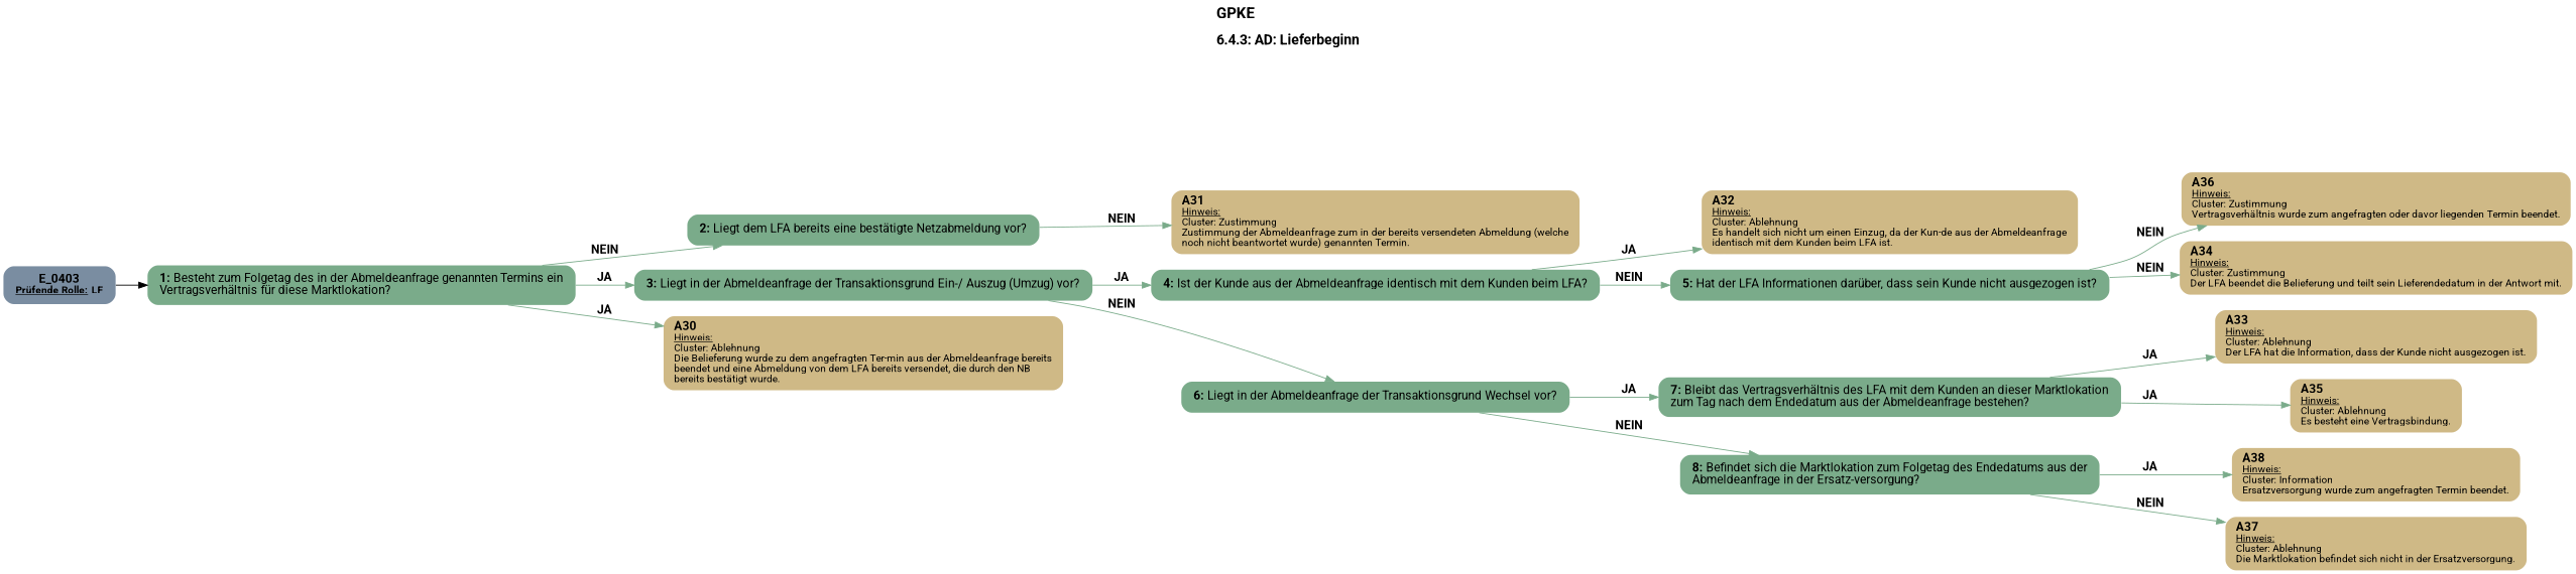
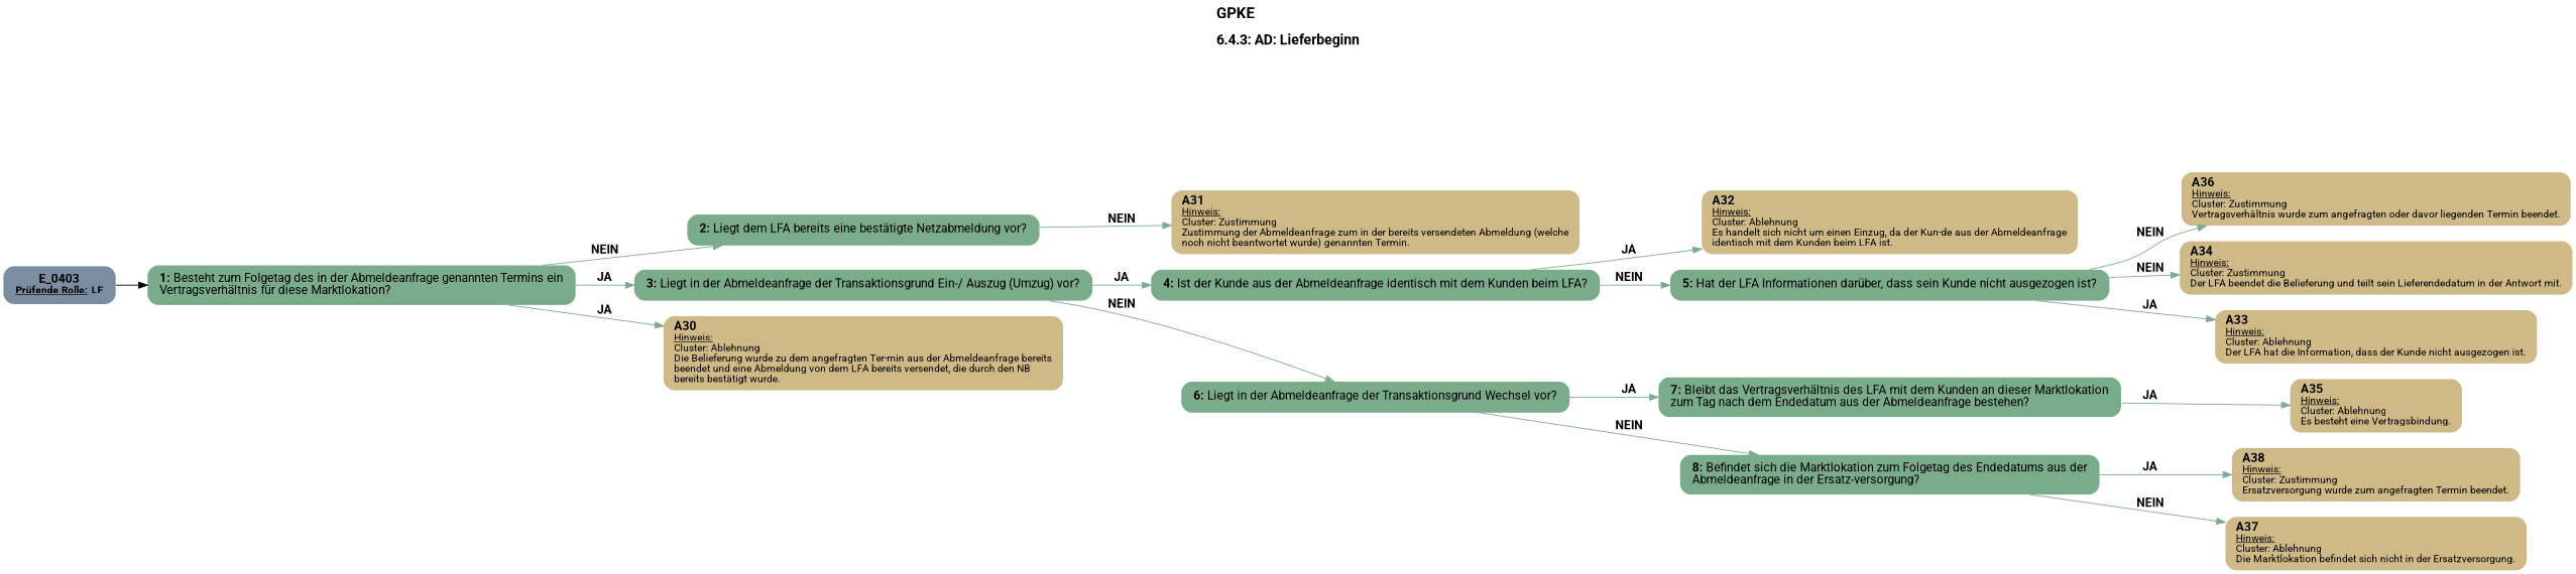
  digraph {
    concentrate=true
    fontname="Roboto, sans-serif"
    label=<<B><FONT POINT-SIZE="18">GPKE</FONT></B><BR align="left"/><BR/><B><FONT POINT-SIZE="16">6.4.3: AD: Lieferbeginn</FONT></B><BR align="left"/><BR/><BR/><BR/>>
    labelloc=t
    pack=true
    packmode=array
    rankdir=LR
    node [fillcolor="#cfb986" fontname="Roboto, sans-serif" margin="0.2,0.12" penwidth=0.0 shape=box style="filled,rounded"]
    edge [color="#7aab8a" fontname="Roboto, sans-serif"]
    n1 [fillcolor="#7a8da1" label=<<B>E_0403</B><BR align="center"/><FONT point-size="12"><B><U>Prüfende Rolle:</U> LF</B></FONT><BR align="center"/>>]
    n2 [fillcolor="#7aab8a" label=<<B>1: </B>Besteht zum Folgetag des in der Abmeldeanfrage genannten Termins ein<BR align="left"/>Vertragsverhältnis für diese Marktlokation?<BR align="left"/>>]
    n3 [fillcolor="#7aab8a" label=<<B>2: </B>Liegt dem LFA bereits eine bestätigte Netzabmeldung vor?<BR align="left"/>>]
    n4 [fillcolor="#7aab8a" label=<<B>3: </B>Liegt in der Abmeldeanfrage der Transaktionsgrund Ein-/ Auszug (Umzug) vor?<BR align="left"/>>]
    n5 [label=<<B>A30</B><BR align="left"/><FONT point-size="12"><U>Hinweis:</U><BR align="left"/>Cluster: Ablehnung<BR align="left"/>Die Belieferung wurde zu dem angefragten Ter-min aus der Abmeldeanfrage bereits<BR align="left"/>beendet und eine Abmeldung von dem LFA bereits versendet, die durch den NB<BR align="left"/>bereits bestätigt wurde.<BR align="left"/></FONT>> margin="0.17,0.08"]
    n6 [label=<<B>A31</B><BR align="left"/><FONT point-size="12"><U>Hinweis:</U><BR align="left"/>Cluster: Zustimmung<BR align="left"/>Zustimmung der Abmeldeanfrage zum in der bereits versendeten Abmeldung (welche<BR align="left"/>noch nicht beantwortet wurde) genannten Termin.<BR align="left"/></FONT>> margin="0.17,0.08"]
    n7 [fillcolor="#7aab8a" label=<<B>4: </B>Ist der Kunde aus der Abmeldeanfrage identisch mit dem Kunden beim LFA?<BR align="left"/>>]
    n8 [fillcolor="#7aab8a" label=<<B>6: </B>Liegt in der Abmeldeanfrage der Transaktionsgrund Wechsel vor?<BR align="left"/>>]
    n9 [label=<<B>A32</B><BR align="left"/><FONT point-size="12"><U>Hinweis:</U><BR align="left"/>Cluster: Ablehnung<BR align="left"/>Es handelt sich nicht um einen Einzug, da der Kun-de aus der Abmeldeanfrage<BR align="left"/>identisch mit dem Kunden beim LFA ist.<BR align="left"/></FONT>> margin="0.17,0.08"]
    n10 [fillcolor="#7aab8a" label=<<B>5: </B>Hat der LFA Informationen darüber, dass sein Kunde nicht ausgezogen ist?<BR align="left"/>>]
    n11 [fillcolor="#7aab8a" label=<<B>7: </B>Bleibt das Vertragsverhältnis des LFA mit dem Kunden an dieser Marktlokation<BR align="left"/>zum Tag nach dem Endedatum aus der Abmeldeanfrage bestehen?<BR align="left"/>>]
    n12 [fillcolor="#7aab8a" label=<<B>8: </B>Befindet sich die Marktlokation zum Folgetag des Endedatums aus der<BR align="left"/>Abmeldeanfrage in der Ersatz-versorgung?<BR align="left"/>>]
    n13 [label=<<B>A33</B><BR align="left"/><FONT point-size="12"><U>Hinweis:</U><BR align="left"/>Cluster: Ablehnung<BR align="left"/>Der LFA hat die Information, dass der Kunde nicht ausgezogen ist.<BR align="left"/></FONT>> margin="0.17,0.08"]
    n14 [label=<<B>A34</B><BR align="left"/><FONT point-size="12"><U>Hinweis:</U><BR align="left"/>Cluster: Zustimmung<BR align="left"/>Der LFA beendet die Belieferung und teilt sein Lieferendedatum in der Antwort mit.<BR align="left"/></FONT>> margin="0.17,0.08"]
    n15 [label=<<B>A36</B><BR align="left"/><FONT point-size="12"><U>Hinweis:</U><BR align="left"/>Cluster: Zustimmung<BR align="left"/>Vertragsverhältnis wurde zum angefragten oder davor liegenden Termin beendet.<BR align="left"/></FONT>> margin="0.17,0.08"]
    n16 [label=<<B>A35</B><BR align="left"/><FONT point-size="12"><U>Hinweis:</U><BR align="left"/>Cluster: Ablehnung<BR align="left"/>Es besteht eine Vertragsbindung.<BR align="left"/></FONT>> margin="0.17,0.08"]
    n17 [label=<<B>A37</B><BR align="left"/><FONT point-size="12"><U>Hinweis:</U><BR align="left"/>Cluster: Ablehnung<BR align="left"/>Die Marktlokation befindet sich nicht in der Ersatzversorgung.<BR align="left"/></FONT>> margin="0.17,0.08"]
-   n18 [label=<<B>A38</B><BR align="left"/><FONT point-size="12"><U>Hinweis:</U><BR align="left"/>Cluster: Information<BR align="left"/>Ersatzversorgung wurde zum angefragten Termin beendet.<BR align="left"/></FONT>> margin="0.17,0.08"]
+   n18 [label=<<B>A38</B><BR align="left"/><FONT point-size="12"><U>Hinweis:</U><BR align="left"/>Cluster: Zustimmung<BR align="left"/>Ersatzversorgung wurde zum angefragten Termin beendet.<BR align="left"/></FONT>> margin="0.17,0.08"]
    n1 -> n2 [color="" fontname=""]
    n2 -> n3 [label=<<B>NEIN</B>>]
    n2 -> n4 [label=<<B>JA</B>>]
    n2 -> n5 [label=<<B>JA</B>>]
    n3 -> n6 [label=<<B>NEIN</B>>]
    n4 -> n7 [label=<<B>JA</B>>]
    n4 -> n8 [label=<<B>NEIN</B>>]
    n7 -> n9 [label=<<B>JA</B>>]
    n7 -> n10 [label=<<B>NEIN</B>>]
    n8 -> n11 [label=<<B>JA</B>>]
    n8 -> n12 [label=<<B>NEIN</B>>]
-   n11 -> n13 [label=<<B>JA</B>>]
+   n10 -> n13 [label=<<B>JA</B>>]
    n10 -> n14 [label=<<B>NEIN</B>>]
    n10 -> n15 [label=<<B>NEIN</B>>]
    n11 -> n16 [label=<<B>JA</B>>]
    n12 -> n17 [label=<<B>NEIN</B>>]
    n12 -> n18 [label=<<B>JA</B>>]
  }
